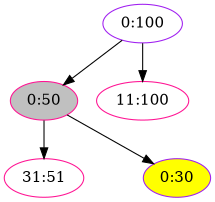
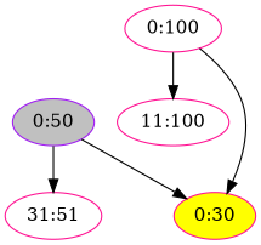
  digraph {
    node [color=deeppink]
-   n1 [color=purple label="0:100"]
-   n2 [fillcolor=grey label="0:50" style=filled]
+   n1 [label="0:100"]
+   n2 [color=purple fillcolor=grey label="0:50" style=filled]
    n3 [label="11:100"]
-   n4 [color=purple fillcolor=yellow label="0:30" style=filled]
+   n4 [fillcolor=yellow label="0:30" style=filled]
    n5 [label="31:51"]
-   n1 -> n2
+   n1 -> n4
    n1 -> n3
    n2 -> n4
    n2 -> n5
  }
